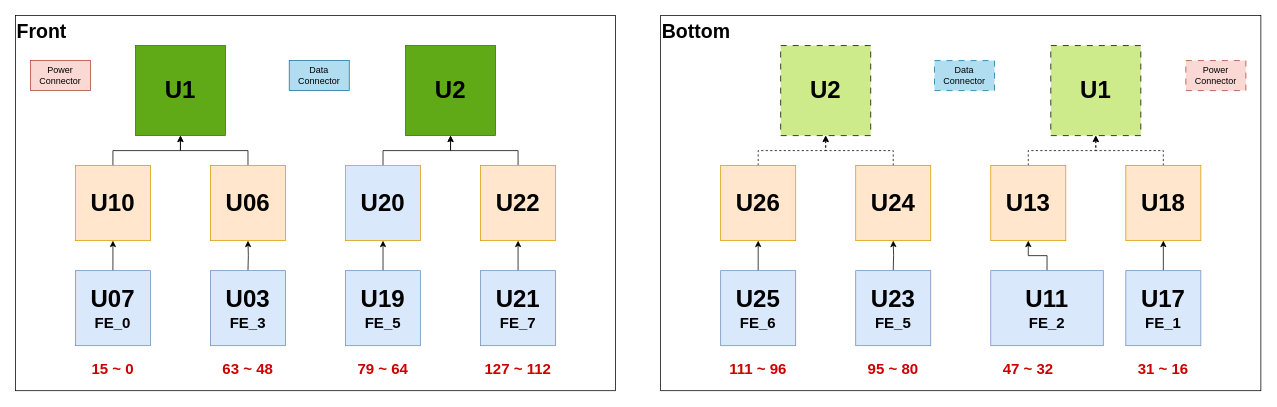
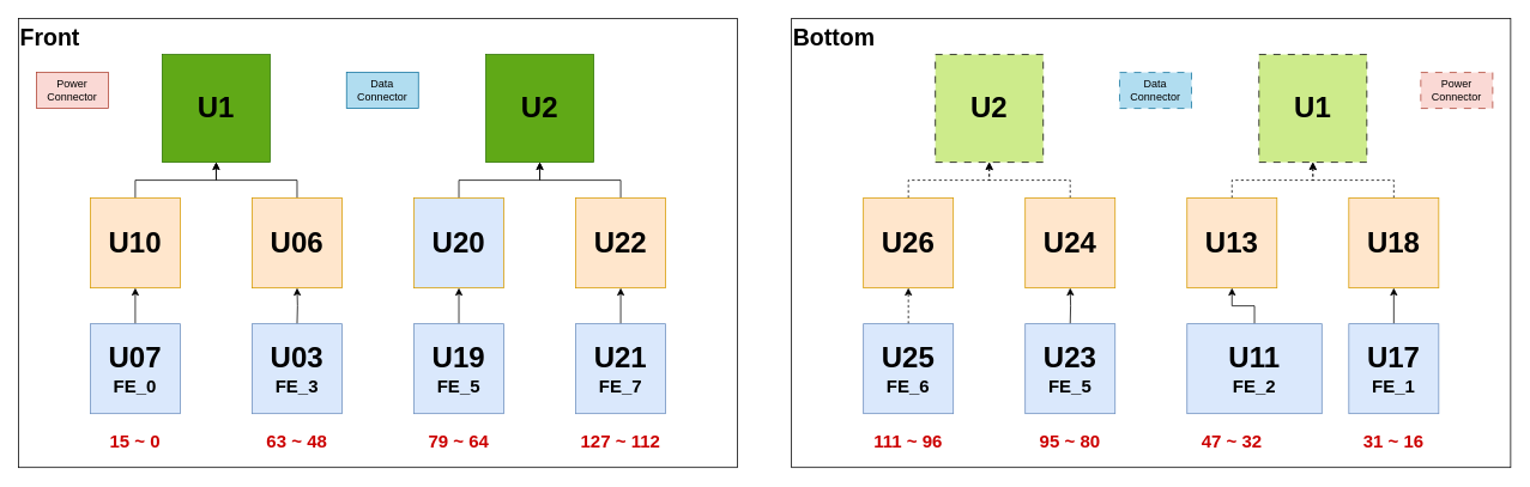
  <mxCell id="0" />
  <mxCell id="1" parent="0" />
  <mxCell id="2" value="Front" style="rounded=0;whiteSpace=wrap;html=1;align=left;verticalAlign=top;fontSize=26;fontStyle=1" vertex="1" parent="1"><mxGeometry x="20" y="20" width="800" height="500" as="geometry" /></mxCell>
  <mxCell id="3" value="&lt;font style=&quot;font-size: 32px;&quot;&gt;&lt;b style=&quot;&quot;&gt;U1&lt;/b&gt;&lt;/font&gt;" style="rounded=0;whiteSpace=wrap;html=1;fillColor=#60a917;strokeColor=#2D7600;fontColor=#000000;" vertex="1" parent="1"><mxGeometry x="180" y="60" width="120" height="120" as="geometry" /></mxCell>
  <mxCell id="4" value="&lt;font style=&quot;font-size: 32px;&quot;&gt;&lt;b style=&quot;&quot;&gt;U2&lt;/b&gt;&lt;/font&gt;" style="rounded=0;whiteSpace=wrap;html=1;fillColor=#60a917;strokeColor=#2D7600;fontColor=#000000;" vertex="1" parent="1"><mxGeometry x="540" y="60" width="120" height="120" as="geometry" /></mxCell>
  <mxCell id="5" style="edgeStyle=orthogonalEdgeStyle;rounded=0;orthogonalLoop=1;jettySize=auto;html=1;exitX=0.5;exitY=0;exitDx=0;exitDy=0;entryX=0.5;entryY=1;entryDx=0;entryDy=0;" edge="1" parent="1" source="6" target="3"><mxGeometry relative="1" as="geometry" /></mxCell>
  <mxCell id="6" value="&lt;font style=&quot;font-size: 32px;&quot;&gt;&lt;b style=&quot;&quot;&gt;U10&lt;/b&gt;&lt;/font&gt;" style="rounded=0;whiteSpace=wrap;html=1;fillColor=#ffe6cc;strokeColor=#d79b00;" vertex="1" parent="1"><mxGeometry x="100" y="220" width="100" height="100" as="geometry" /></mxCell>
  <mxCell id="7" style="edgeStyle=orthogonalEdgeStyle;rounded=0;orthogonalLoop=1;jettySize=auto;html=1;exitX=0.5;exitY=0;exitDx=0;exitDy=0;entryX=0.5;entryY=1;entryDx=0;entryDy=0;" edge="1" parent="1" source="8" target="3"><mxGeometry relative="1" as="geometry" /></mxCell>
  <mxCell id="8" value="&lt;font style=&quot;font-size: 32px;&quot;&gt;&lt;b style=&quot;&quot;&gt;U06&lt;/b&gt;&lt;/font&gt;" style="rounded=0;whiteSpace=wrap;html=1;fillColor=#ffe6cc;strokeColor=#d79b00;" vertex="1" parent="1"><mxGeometry x="280" y="220" width="100" height="100" as="geometry" /></mxCell>
  <mxCell id="9" style="edgeStyle=orthogonalEdgeStyle;rounded=0;orthogonalLoop=1;jettySize=auto;html=1;exitX=0.5;exitY=0;exitDx=0;exitDy=0;entryX=0.5;entryY=1;entryDx=0;entryDy=0;" edge="1" parent="1" source="10" target="4"><mxGeometry relative="1" as="geometry" /></mxCell>
  <mxCell id="10" value="&lt;font style=&quot;font-size: 32px;&quot;&gt;&lt;b style=&quot;&quot;&gt;U20&lt;/b&gt;&lt;/font&gt;" style="rounded=0;whiteSpace=wrap;html=1;fillColor=#dae8fc;strokeColor=#d79b00;" vertex="1" parent="1"><mxGeometry x="460" y="220" width="100" height="100" as="geometry" /></mxCell>
  <mxCell id="11" style="edgeStyle=orthogonalEdgeStyle;rounded=0;orthogonalLoop=1;jettySize=auto;html=1;exitX=0.5;exitY=0;exitDx=0;exitDy=0;entryX=0.5;entryY=1;entryDx=0;entryDy=0;" edge="1" parent="1" source="12" target="4"><mxGeometry relative="1" as="geometry" /></mxCell>
  <mxCell id="12" value="&lt;font style=&quot;font-size: 32px;&quot;&gt;&lt;b style=&quot;&quot;&gt;U22&lt;/b&gt;&lt;/font&gt;" style="rounded=0;whiteSpace=wrap;html=1;fillColor=#ffe6cc;strokeColor=#d79b00;" vertex="1" parent="1"><mxGeometry x="640" y="220" width="100" height="100" as="geometry" /></mxCell>
  <mxCell id="13" style="edgeStyle=orthogonalEdgeStyle;rounded=0;orthogonalLoop=1;jettySize=auto;html=1;exitX=0.5;exitY=0;exitDx=0;exitDy=0;entryX=0.5;entryY=1;entryDx=0;entryDy=0;" edge="1" parent="1" source="14" target="6"><mxGeometry relative="1" as="geometry" /></mxCell>
  <mxCell id="14" value="&lt;font style=&quot;font-size: 32px;&quot;&gt;&lt;b style=&quot;&quot;&gt;U07&lt;/b&gt;&lt;/font&gt;&lt;div&gt;&lt;b style=&quot;font-size: 20px; background-color: transparent; color: light-dark(rgb(0, 0, 0), rgb(255, 255, 255));&quot;&gt;FE_0&lt;/b&gt;&lt;/div&gt;" style="rounded=0;whiteSpace=wrap;html=1;fillColor=#dae8fc;strokeColor=#6c8ebf;" vertex="1" parent="1"><mxGeometry x="100" y="360" width="100" height="100" as="geometry" /></mxCell>
  <mxCell id="15" style="edgeStyle=orthogonalEdgeStyle;rounded=0;orthogonalLoop=1;jettySize=auto;html=1;exitX=0.5;exitY=0;exitDx=0;exitDy=0;entryX=0.5;entryY=1;entryDx=0;entryDy=0;" edge="1" parent="1" target="8"><mxGeometry relative="1" as="geometry"><mxPoint x="330" y="360" as="sourcePoint" /></mxGeometry></mxCell>
  <mxCell id="16" style="edgeStyle=orthogonalEdgeStyle;rounded=0;orthogonalLoop=1;jettySize=auto;html=1;exitX=0.5;exitY=0;exitDx=0;exitDy=0;entryX=0.5;entryY=1;entryDx=0;entryDy=0;" edge="1" parent="1" source="17" target="10"><mxGeometry relative="1" as="geometry" /></mxCell>
  <mxCell id="17" value="&lt;font style=&quot;font-size: 32px;&quot;&gt;&lt;b style=&quot;&quot;&gt;U19&lt;/b&gt;&lt;/font&gt;&lt;div&gt;&lt;font style=&quot;font-size: 20px;&quot;&gt;&lt;b style=&quot;&quot;&gt;FE_5&lt;/b&gt;&lt;/font&gt;&lt;/div&gt;" style="rounded=0;whiteSpace=wrap;html=1;fillColor=#dae8fc;strokeColor=#6c8ebf;" vertex="1" parent="1"><mxGeometry x="460" y="360" width="100" height="100" as="geometry" /></mxCell>
  <mxCell id="18" style="edgeStyle=orthogonalEdgeStyle;rounded=0;orthogonalLoop=1;jettySize=auto;html=1;exitX=0.5;exitY=0;exitDx=0;exitDy=0;entryX=0.5;entryY=1;entryDx=0;entryDy=0;" edge="1" parent="1" source="19" target="12"><mxGeometry relative="1" as="geometry" /></mxCell>
  <mxCell id="19" value="&lt;font style=&quot;font-size: 32px;&quot;&gt;&lt;b style=&quot;&quot;&gt;U21&lt;/b&gt;&lt;/font&gt;&lt;div&gt;&lt;font style=&quot;font-size: 20px;&quot;&gt;&lt;b style=&quot;&quot;&gt;FE_7&lt;/b&gt;&lt;/font&gt;&lt;/div&gt;" style="rounded=0;whiteSpace=wrap;html=1;fillColor=#dae8fc;strokeColor=#6c8ebf;" vertex="1" parent="1"><mxGeometry x="640" y="360" width="100" height="100" as="geometry" /></mxCell>
  <mxCell id="20" value="15 ~ 0" style="rounded=0;whiteSpace=wrap;html=1;fontSize=20;fontStyle=1;strokeColor=none;fillColor=none;fontColor=#CC0000;" vertex="1" parent="1"><mxGeometry x="70" y="480" width="160" height="20" as="geometry" /></mxCell>
  <mxCell id="21" value="63 ~ 48" style="rounded=0;whiteSpace=wrap;html=1;fontSize=20;fontStyle=1;strokeColor=none;fillColor=none;fontColor=#CC0000;" vertex="1" parent="1"><mxGeometry x="250" y="480" width="160" height="20" as="geometry" /></mxCell>
  <mxCell id="22" value="79 ~ 64" style="rounded=0;whiteSpace=wrap;html=1;fontSize=20;fontStyle=1;strokeColor=none;fillColor=none;fontColor=#CC0000;" vertex="1" parent="1"><mxGeometry x="430" y="480" width="160" height="20" as="geometry" /></mxCell>
  <mxCell id="23" value="127 ~ 112" style="rounded=0;whiteSpace=wrap;html=1;fontSize=20;fontStyle=1;strokeColor=none;fillColor=none;fontColor=#CC0000;" vertex="1" parent="1"><mxGeometry x="610" y="480" width="160" height="20" as="geometry" /></mxCell>
  <mxCell id="24" value="&lt;font style=&quot;font-size: 32px;&quot;&gt;&lt;b style=&quot;&quot;&gt;U03&lt;/b&gt;&lt;/font&gt;&lt;div&gt;&lt;b style=&quot;font-size: 20px; background-color: transparent; color: light-dark(rgb(0, 0, 0), rgb(255, 255, 255));&quot;&gt;FE_3&lt;/b&gt;&lt;/div&gt;" style="rounded=0;whiteSpace=wrap;html=1;fillColor=#dae8fc;strokeColor=#6c8ebf;" vertex="1" parent="1"><mxGeometry x="280" y="360" width="100" height="100" as="geometry" /></mxCell>
  <mxCell id="25" value="Power Connector" style="rounded=0;whiteSpace=wrap;html=1;fillColor=#fad9d5;strokeColor=#ae4132;" vertex="1" parent="1"><mxGeometry x="40" y="80" width="80" height="40" as="geometry" /></mxCell>
  <mxCell id="26" value="Data Connector" style="rounded=0;whiteSpace=wrap;html=1;fillColor=#b1ddf0;strokeColor=#10739e;" vertex="1" parent="1"><mxGeometry x="385" y="80" width="80" height="40" as="geometry" /></mxCell>
  <mxCell id="27" value="Bottom" style="rounded=0;whiteSpace=wrap;html=1;align=left;verticalAlign=top;fontSize=26;fontStyle=1" vertex="1" parent="1"><mxGeometry x="880" y="20" width="800" height="500" as="geometry" /></mxCell>
  <mxCell id="28" value="&lt;font style=&quot;font-size: 32px;&quot;&gt;&lt;b style=&quot;&quot;&gt;U2&lt;/b&gt;&lt;/font&gt;" style="rounded=0;whiteSpace=wrap;html=1;fillColor=#cdeb8b;strokeColor=default;gradientColor=none;dashed=1;dashPattern=8 8;" vertex="1" parent="1"><mxGeometry x="1040" y="60" width="120" height="120" as="geometry" /></mxCell>
  <mxCell id="29" value="&lt;font style=&quot;font-size: 32px;&quot;&gt;&lt;b style=&quot;&quot;&gt;U1&lt;/b&gt;&lt;/font&gt;" style="rounded=0;whiteSpace=wrap;html=1;fillColor=#cdeb8b;strokeColor=default;gradientColor=none;dashed=1;dashPattern=8 8;" vertex="1" parent="1"><mxGeometry x="1400" y="60" width="120" height="120" as="geometry" /></mxCell>
  <mxCell id="30" style="edgeStyle=orthogonalEdgeStyle;rounded=0;orthogonalLoop=1;jettySize=auto;html=1;exitX=0.5;exitY=0;exitDx=0;exitDy=0;entryX=0.5;entryY=1;entryDx=0;entryDy=0;dashed=1;" edge="1" parent="1" source="31" target="28"><mxGeometry relative="1" as="geometry" /></mxCell>
  <mxCell id="31" value="&lt;font style=&quot;font-size: 32px;&quot;&gt;&lt;b style=&quot;&quot;&gt;U26&lt;/b&gt;&lt;/font&gt;" style="rounded=0;whiteSpace=wrap;html=1;fillColor=#ffe6cc;strokeColor=#d79b00;" vertex="1" parent="1"><mxGeometry x="960" y="220" width="100" height="100" as="geometry" /></mxCell>
  <mxCell id="32" style="edgeStyle=orthogonalEdgeStyle;rounded=0;orthogonalLoop=1;jettySize=auto;html=1;exitX=0.5;exitY=0;exitDx=0;exitDy=0;entryX=0.5;entryY=1;entryDx=0;entryDy=0;dashed=1;" edge="1" parent="1" source="33" target="28"><mxGeometry relative="1" as="geometry" /></mxCell>
  <mxCell id="33" value="&lt;font style=&quot;font-size: 32px;&quot;&gt;&lt;b style=&quot;&quot;&gt;U24&lt;/b&gt;&lt;/font&gt;" style="rounded=0;whiteSpace=wrap;html=1;fillColor=#ffe6cc;strokeColor=#d79b00;" vertex="1" parent="1"><mxGeometry x="1140" y="220" width="100" height="100" as="geometry" /></mxCell>
  <mxCell id="34" style="edgeStyle=orthogonalEdgeStyle;rounded=0;orthogonalLoop=1;jettySize=auto;html=1;exitX=0.5;exitY=0;exitDx=0;exitDy=0;entryX=0.5;entryY=1;entryDx=0;entryDy=0;dashed=1;" edge="1" parent="1" source="35" target="29"><mxGeometry relative="1" as="geometry" /></mxCell>
  <mxCell id="35" value="&lt;font style=&quot;font-size: 32px;&quot;&gt;&lt;b style=&quot;&quot;&gt;U13&lt;/b&gt;&lt;/font&gt;" style="rounded=0;whiteSpace=wrap;html=1;fillColor=#ffe6cc;strokeColor=#d79b00;" vertex="1" parent="1"><mxGeometry x="1320" y="220" width="100" height="100" as="geometry" /></mxCell>
  <mxCell id="36" style="edgeStyle=orthogonalEdgeStyle;rounded=0;orthogonalLoop=1;jettySize=auto;html=1;exitX=0.5;exitY=0;exitDx=0;exitDy=0;entryX=0.5;entryY=1;entryDx=0;entryDy=0;dashed=1;" edge="1" parent="1" source="37" target="29"><mxGeometry relative="1" as="geometry" /></mxCell>
  <mxCell id="37" value="&lt;font style=&quot;font-size: 32px;&quot;&gt;&lt;b style=&quot;&quot;&gt;U18&lt;/b&gt;&lt;/font&gt;" style="rounded=0;whiteSpace=wrap;html=1;fillColor=#ffe6cc;strokeColor=#d79b00;" vertex="1" parent="1"><mxGeometry x="1500" y="220" width="100" height="100" as="geometry" /></mxCell>
- <mxCell id="38" style="edgeStyle=orthogonalEdgeStyle;rounded=0;orthogonalLoop=1;jettySize=auto;html=1;exitX=0.5;exitY=0;exitDx=0;exitDy=0;entryX=0.5;entryY=1;entryDx=0;entryDy=0;" edge="1" parent="1" source="39" target="31"><mxGeometry relative="1" as="geometry" /></mxCell>
+ <mxCell id="38" style="edgeStyle=orthogonalEdgeStyle;rounded=0;orthogonalLoop=1;jettySize=auto;html=1;exitX=0.5;exitY=0;exitDx=0;exitDy=0;entryX=0.5;entryY=1;entryDx=0;entryDy=0;dashed=1;" edge="1" parent="1" source="39" target="31"><mxGeometry relative="1" as="geometry" /></mxCell>
  <mxCell id="39" value="&lt;font style=&quot;font-size: 32px;&quot;&gt;&lt;b style=&quot;&quot;&gt;U25&lt;/b&gt;&lt;/font&gt;&lt;div&gt;&lt;b style=&quot;background-color: transparent; color: light-dark(rgb(0, 0, 0), rgb(255, 255, 255)); font-size: 20px;&quot;&gt;FE_6&lt;/b&gt;&lt;/div&gt;" style="rounded=0;whiteSpace=wrap;html=1;fillColor=#dae8fc;strokeColor=#6c8ebf;" vertex="1" parent="1"><mxGeometry x="960" y="360" width="100" height="100" as="geometry" /></mxCell>
  <mxCell id="40" style="edgeStyle=orthogonalEdgeStyle;rounded=0;orthogonalLoop=1;jettySize=auto;html=1;exitX=0.5;exitY=0;exitDx=0;exitDy=0;entryX=0.5;entryY=1;entryDx=0;entryDy=0;" edge="1" parent="1" target="33"><mxGeometry relative="1" as="geometry"><mxPoint x="1190" y="360" as="sourcePoint" /></mxGeometry></mxCell>
  <mxCell id="41" style="edgeStyle=orthogonalEdgeStyle;rounded=0;orthogonalLoop=1;jettySize=auto;html=1;exitX=0.5;exitY=0;exitDx=0;exitDy=0;entryX=0.5;entryY=1;entryDx=0;entryDy=0;" edge="1" parent="1" source="42" target="35"><mxGeometry relative="1" as="geometry" /></mxCell>
  <mxCell id="42" value="&lt;font style=&quot;font-size: 32px;&quot;&gt;&lt;b style=&quot;&quot;&gt;U11&lt;/b&gt;&lt;/font&gt;&lt;div&gt;&lt;font style=&quot;font-size: 20px;&quot;&gt;&lt;b style=&quot;&quot;&gt;FE_2&lt;/b&gt;&lt;/font&gt;&lt;/div&gt;" style="rounded=0;whiteSpace=wrap;html=1;fillColor=#dae8fc;strokeColor=#6c8ebf;" vertex="1" parent="1"><mxGeometry x="1320" y="360" width="150" height="100" as="geometry" /></mxCell>
  <mxCell id="43" style="edgeStyle=orthogonalEdgeStyle;rounded=0;orthogonalLoop=1;jettySize=auto;html=1;exitX=0.5;exitY=0;exitDx=0;exitDy=0;entryX=0.5;entryY=1;entryDx=0;entryDy=0;" edge="1" parent="1" source="44" target="37"><mxGeometry relative="1" as="geometry" /></mxCell>
  <mxCell id="44" value="&lt;font style=&quot;font-size: 32px;&quot;&gt;&lt;b style=&quot;&quot;&gt;U17&lt;/b&gt;&lt;/font&gt;&lt;div&gt;&lt;b style=&quot;font-size: 20px; background-color: transparent; color: light-dark(rgb(0, 0, 0), rgb(255, 255, 255));&quot;&gt;FE_1&lt;/b&gt;&lt;/div&gt;" style="rounded=0;whiteSpace=wrap;html=1;fillColor=#dae8fc;strokeColor=#6c8ebf;" vertex="1" parent="1"><mxGeometry x="1500" y="360" width="100" height="100" as="geometry" /></mxCell>
  <mxCell id="45" value="111 ~ 96" style="rounded=0;whiteSpace=wrap;html=1;fontSize=20;fontStyle=1;strokeColor=none;fillColor=none;fontColor=#CC0000;" vertex="1" parent="1"><mxGeometry x="930" y="480" width="160" height="20" as="geometry" /></mxCell>
  <mxCell id="46" value="95 ~ 80" style="rounded=0;whiteSpace=wrap;html=1;fontSize=20;fontStyle=1;strokeColor=none;fillColor=none;fontColor=#CC0000;" vertex="1" parent="1"><mxGeometry x="1110" y="480" width="160" height="20" as="geometry" /></mxCell>
  <mxCell id="47" value="47 ~ 32" style="rounded=0;whiteSpace=wrap;html=1;fontSize=20;fontStyle=1;strokeColor=none;fillColor=none;fontColor=#CC0000;" vertex="1" parent="1"><mxGeometry x="1290" y="480" width="160" height="20" as="geometry" /></mxCell>
  <mxCell id="48" value="31 ~ 16" style="rounded=0;whiteSpace=wrap;html=1;fontSize=20;fontStyle=1;strokeColor=none;fillColor=none;fontColor=#CC0000;" vertex="1" parent="1"><mxGeometry x="1470" y="480" width="160" height="20" as="geometry" /></mxCell>
  <mxCell id="49" value="&lt;font style=&quot;font-size: 32px;&quot;&gt;&lt;b style=&quot;&quot;&gt;U23&lt;/b&gt;&lt;/font&gt;&lt;div&gt;&lt;b style=&quot;font-size: 20px; background-color: transparent; color: light-dark(rgb(0, 0, 0), rgb(255, 255, 255));&quot;&gt;FE_5&lt;/b&gt;&lt;/div&gt;" style="rounded=0;whiteSpace=wrap;html=1;fillColor=#dae8fc;strokeColor=#6c8ebf;" vertex="1" parent="1"><mxGeometry x="1140" y="360" width="100" height="100" as="geometry" /></mxCell>
  <mxCell id="50" value="Power Connector" style="rounded=0;whiteSpace=wrap;html=1;fillColor=#fad9d5;strokeColor=#ae4132;dashed=1;dashPattern=8 8;" vertex="1" parent="1"><mxGeometry x="1580" y="80" width="80" height="40" as="geometry" /></mxCell>
  <mxCell id="51" value="Data Connector" style="rounded=0;whiteSpace=wrap;html=1;fillColor=#b1ddf0;strokeColor=#10739e;dashed=1;dashPattern=8 8;" vertex="1" parent="1"><mxGeometry x="1245" y="80" width="80" height="40" as="geometry" /></mxCell>
